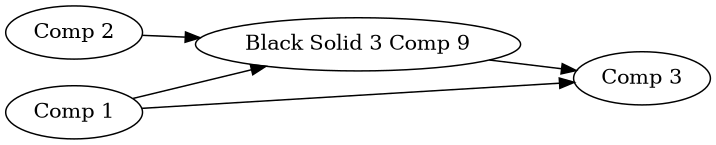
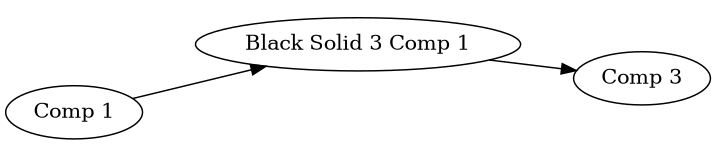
  digraph {
    rankdir=LR
    "Comp 1"
-   "Black Solid 3 Comp 1" [label="Black Solid 3 Comp 9"]
+   "Black Solid 3 Comp 1"
    "Comp 3"
-   "Comp 2"
    "Comp 1" -> "Black Solid 3 Comp 1"
-   "Comp 1" -> "Comp 3"
    "Black Solid 3 Comp 1" -> "Comp 3"
-   "Comp 2" -> "Black Solid 3 Comp 1"
  }
